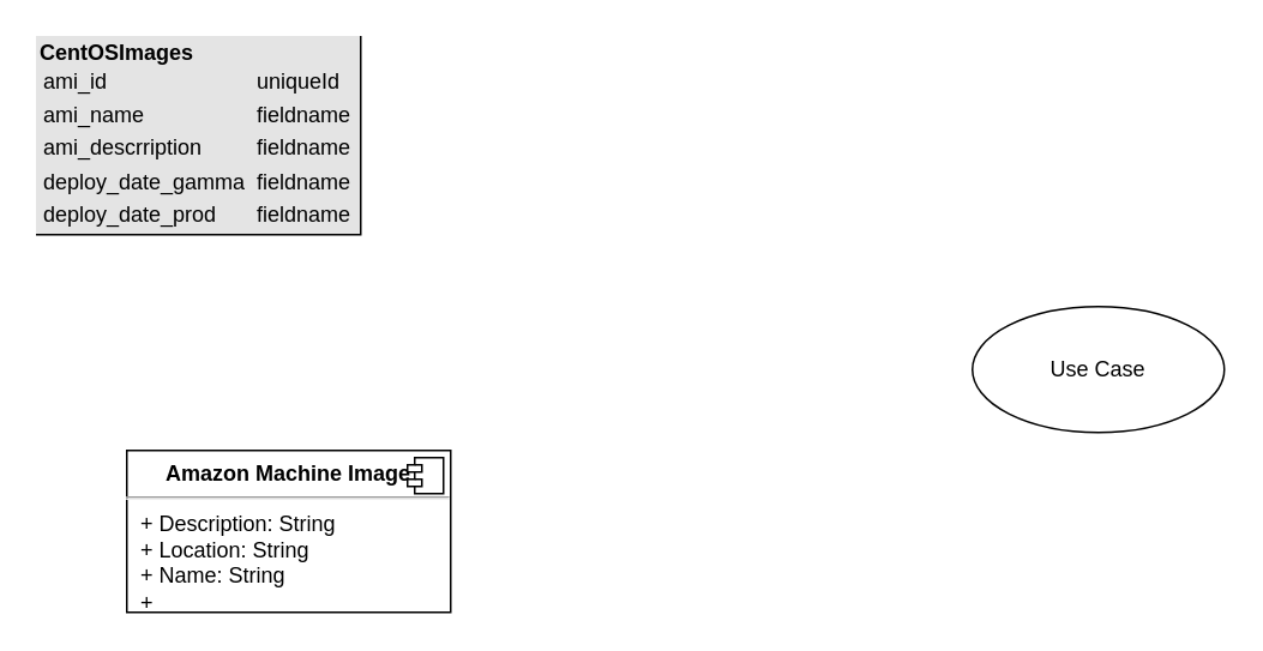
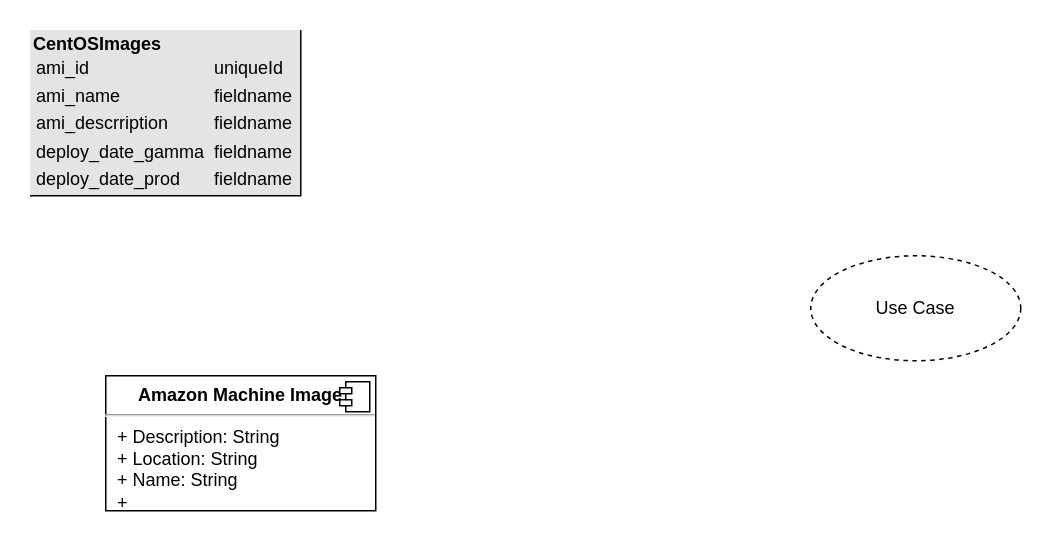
  <mxCell id="0" />
  <mxCell id="1" parent="0" />
  <mxCell id="2" value="&lt;div style=&quot;box-sizing: border-box ; width: 100% ; background: #e4e4e4 ; padding: 2px&quot;&gt;&lt;b&gt;CentOSImages&lt;/b&gt;&lt;table cellpadding=&quot;2&quot; cellspacing=&quot;0&quot; style=&quot;font-size: 1em ; width: 100%&quot;&gt;&lt;tbody&gt;&lt;tr&gt;&lt;td&gt;ami_id&lt;/td&gt;&lt;td&gt;uniqueId&lt;/td&gt;&lt;/tr&gt;&lt;tr&gt;&lt;td&gt;ami_name&lt;br&gt;&lt;/td&gt;&lt;td&gt;fieldname&lt;/td&gt;&lt;/tr&gt;&lt;tr&gt;&lt;td&gt;ami_descrription&lt;/td&gt;&lt;td&gt;fieldname&lt;/td&gt;&lt;/tr&gt;&lt;tr&gt;&lt;td&gt;deploy_date_gamma&lt;/td&gt;&lt;td&gt;fieldname&lt;/td&gt;&lt;/tr&gt;&lt;tr&gt;&lt;td&gt;deploy_date_prod&lt;/td&gt;&lt;td&gt;fieldname&lt;/td&gt;&lt;/tr&gt;&lt;/tbody&gt;&lt;/table&gt;&lt;/div&gt;" style="verticalAlign=top;align=left;overflow=fill;html=1;" vertex="1" parent="1"><mxGeometry x="20" y="20" width="180" height="110" as="geometry" /></mxCell>
  <mxCell id="3" style="edgeStyle=orthogonalEdgeStyle;rounded=0;orthogonalLoop=1;jettySize=auto;html=1;exitX=0.5;exitY=1;exitDx=0;exitDy=0;" edge="1" parent="1" source="2" target="2"><mxGeometry relative="1" as="geometry" /></mxCell>
  <mxCell id="4" value="&lt;p style=&quot;margin: 0px ; margin-top: 6px ; text-align: center&quot;&gt;&lt;b&gt;Amazon Machine Image&lt;/b&gt;&lt;/p&gt;&lt;hr&gt;&lt;p style=&quot;margin: 0px ; margin-left: 8px&quot;&gt;+ Description: String&lt;br&gt;+ Location: String&lt;/p&gt;&lt;p style=&quot;margin: 0px ; margin-left: 8px&quot;&gt;+ Name: String&lt;/p&gt;&lt;p style=&quot;margin: 0px ; margin-left: 8px&quot;&gt;+&amp;nbsp;&lt;/p&gt;" style="align=left;overflow=fill;html=1;dropTarget=0;" vertex="1" parent="1"><mxGeometry x="70" y="250" width="180" height="90" as="geometry" /></mxCell>
  <mxCell id="5" value="" style="shape=component;jettyWidth=8;jettyHeight=4;" vertex="1" parent="4"><mxGeometry x="1" width="20" height="20" relative="1" as="geometry"><mxPoint x="-24" y="4" as="offset" /></mxGeometry></mxCell>
- <mxCell id="6" value="Use Case" style="ellipse;whiteSpace=wrap;html=1;" vertex="1" parent="1"><mxGeometry x="540" y="170" width="140" height="70" as="geometry" /></mxCell>
+ <mxCell id="6" value="Use Case" style="ellipse;whiteSpace=wrap;html=1;dashed=1;" vertex="1" parent="1"><mxGeometry x="540" y="170" width="140" height="70" as="geometry" /></mxCell>
